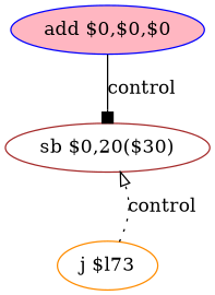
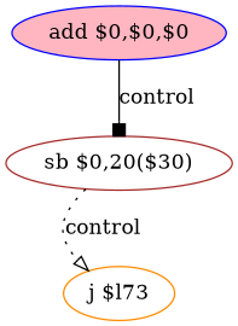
  digraph {
    node [fillcolor=white shape=ellipse style=filled]
    n1 [color=blue fillcolor=lightpink label="add $0,$0,$0"]
    n2 [color=brown label="sb $0,20($30)"]
    n3 [color=darkorange label="j $l73"]
    n1 -> n2 [arrowhead=box label=control style=solid]
-   n3 -> n2 [arrowhead=onormal label=control style=dotted]
+   n2 -> n3 [arrowhead=onormal label=control style=dotted]
  }
